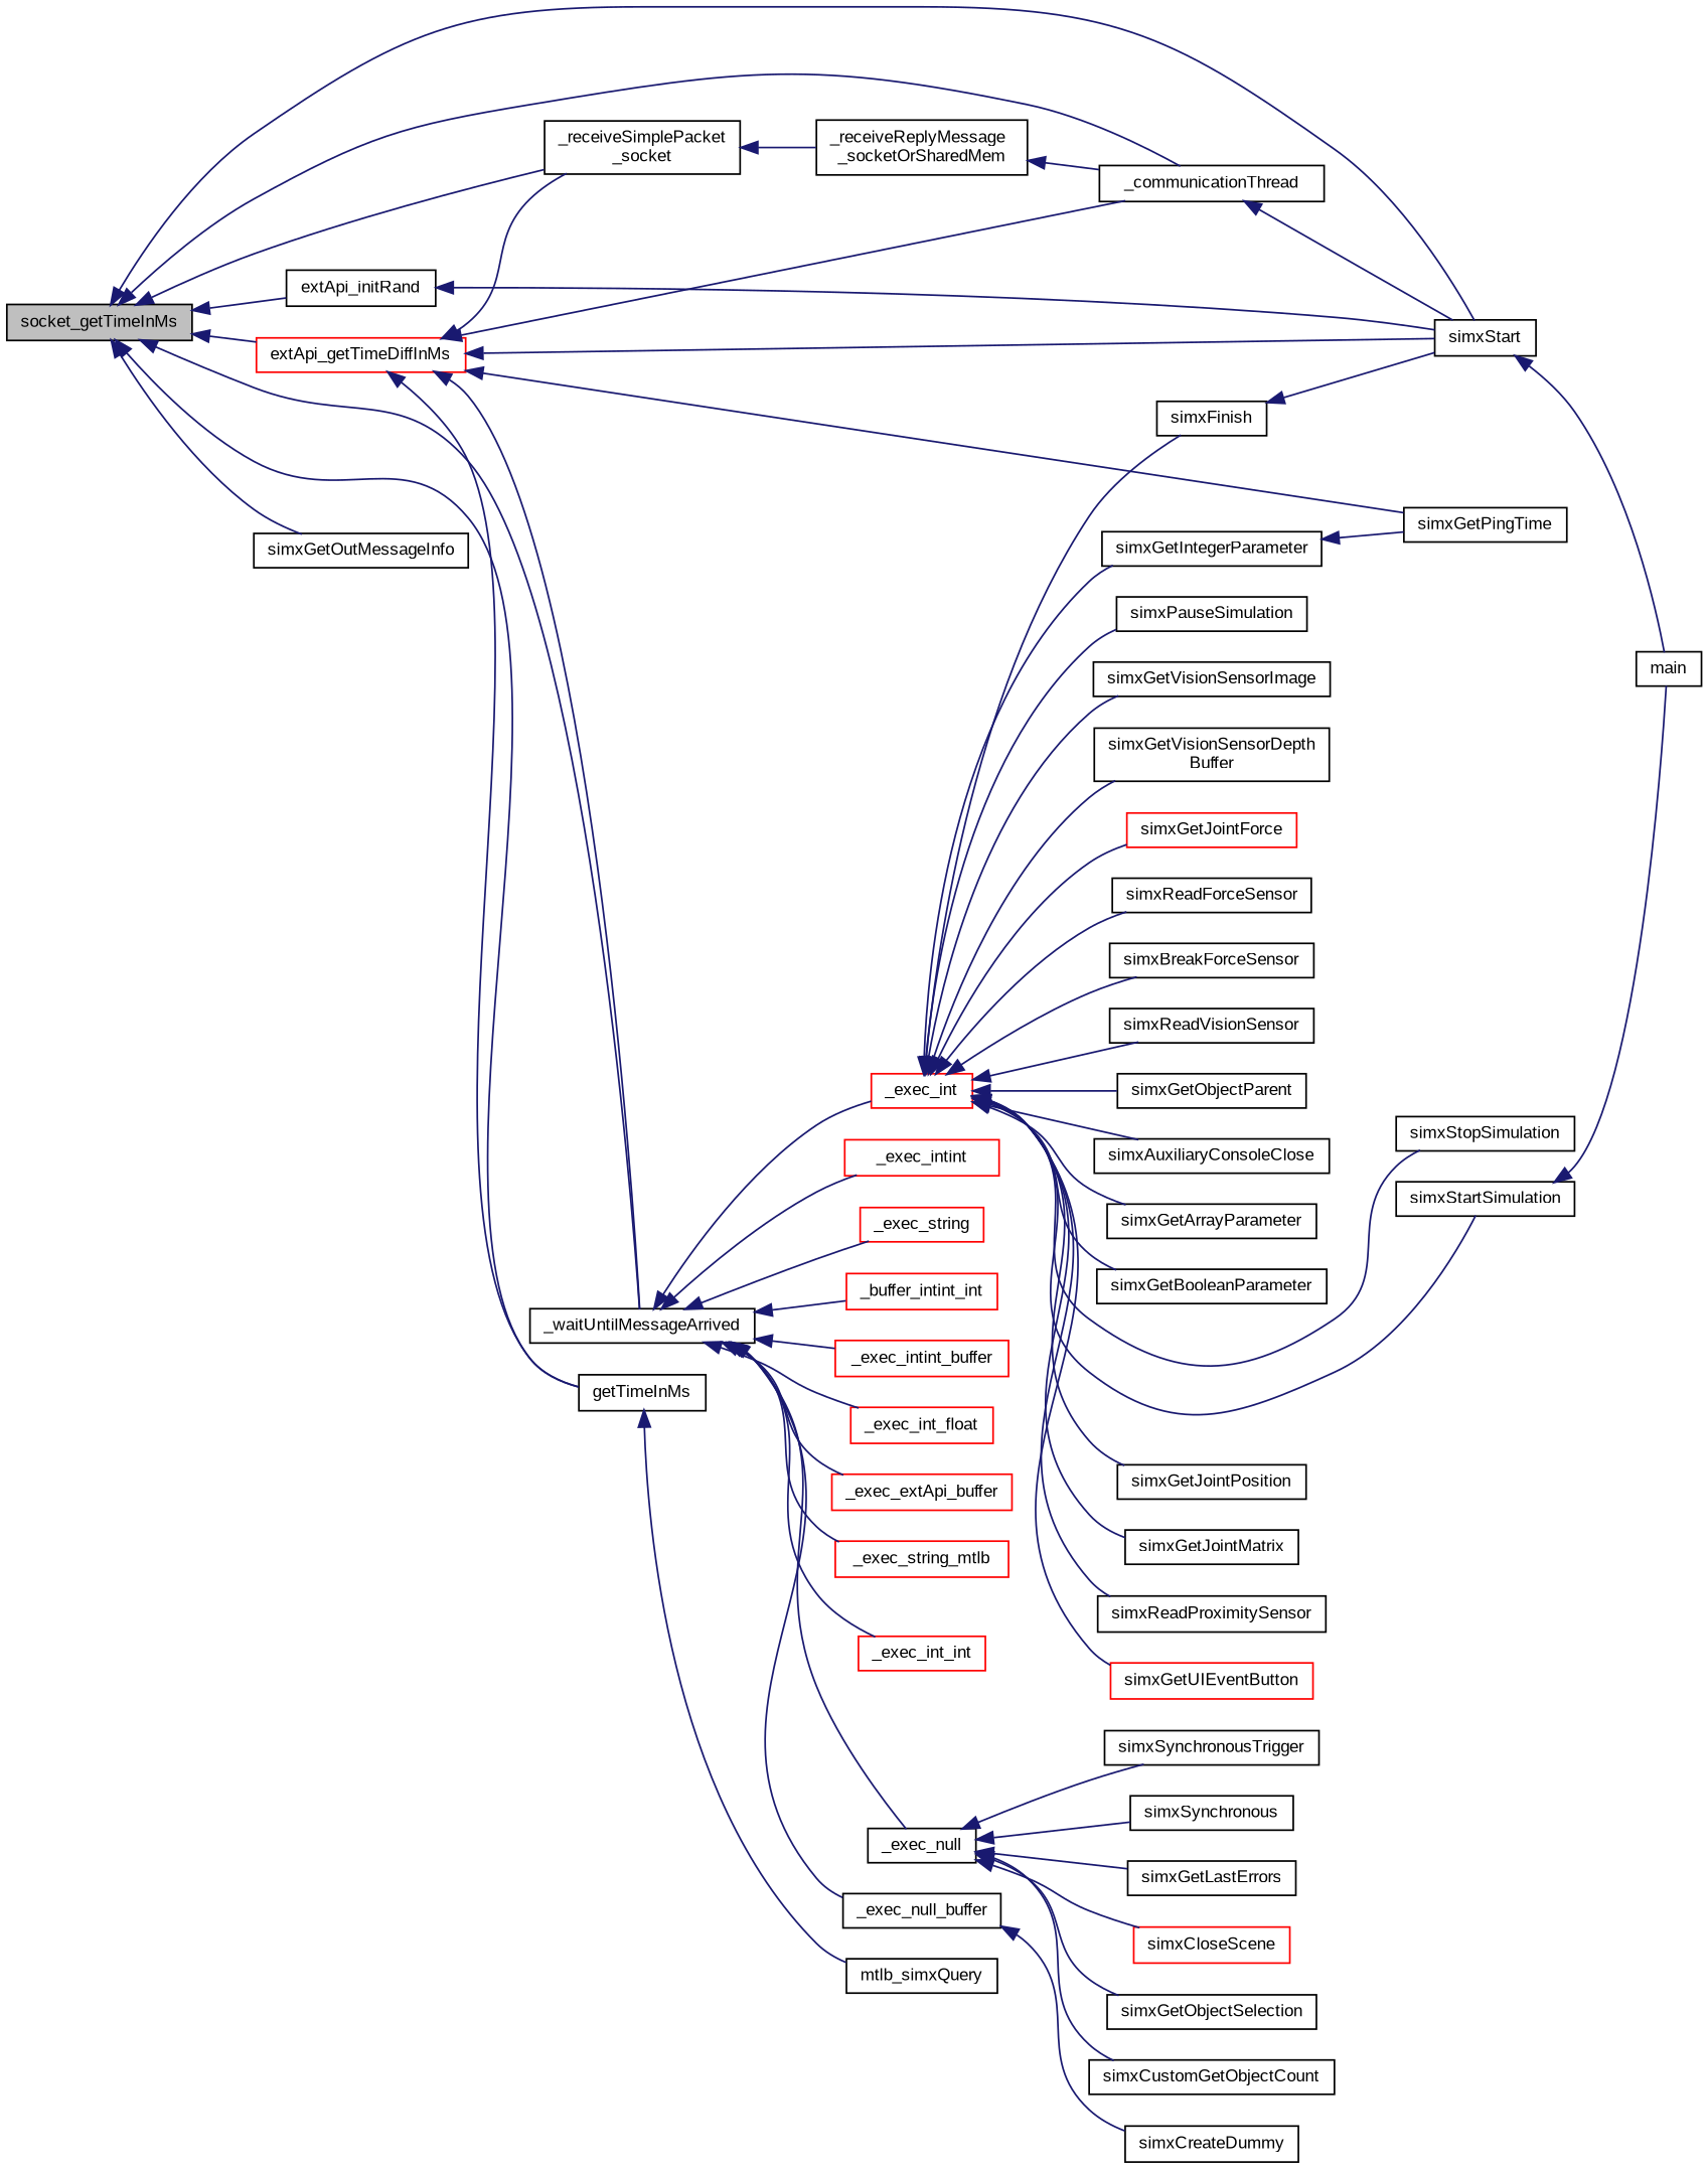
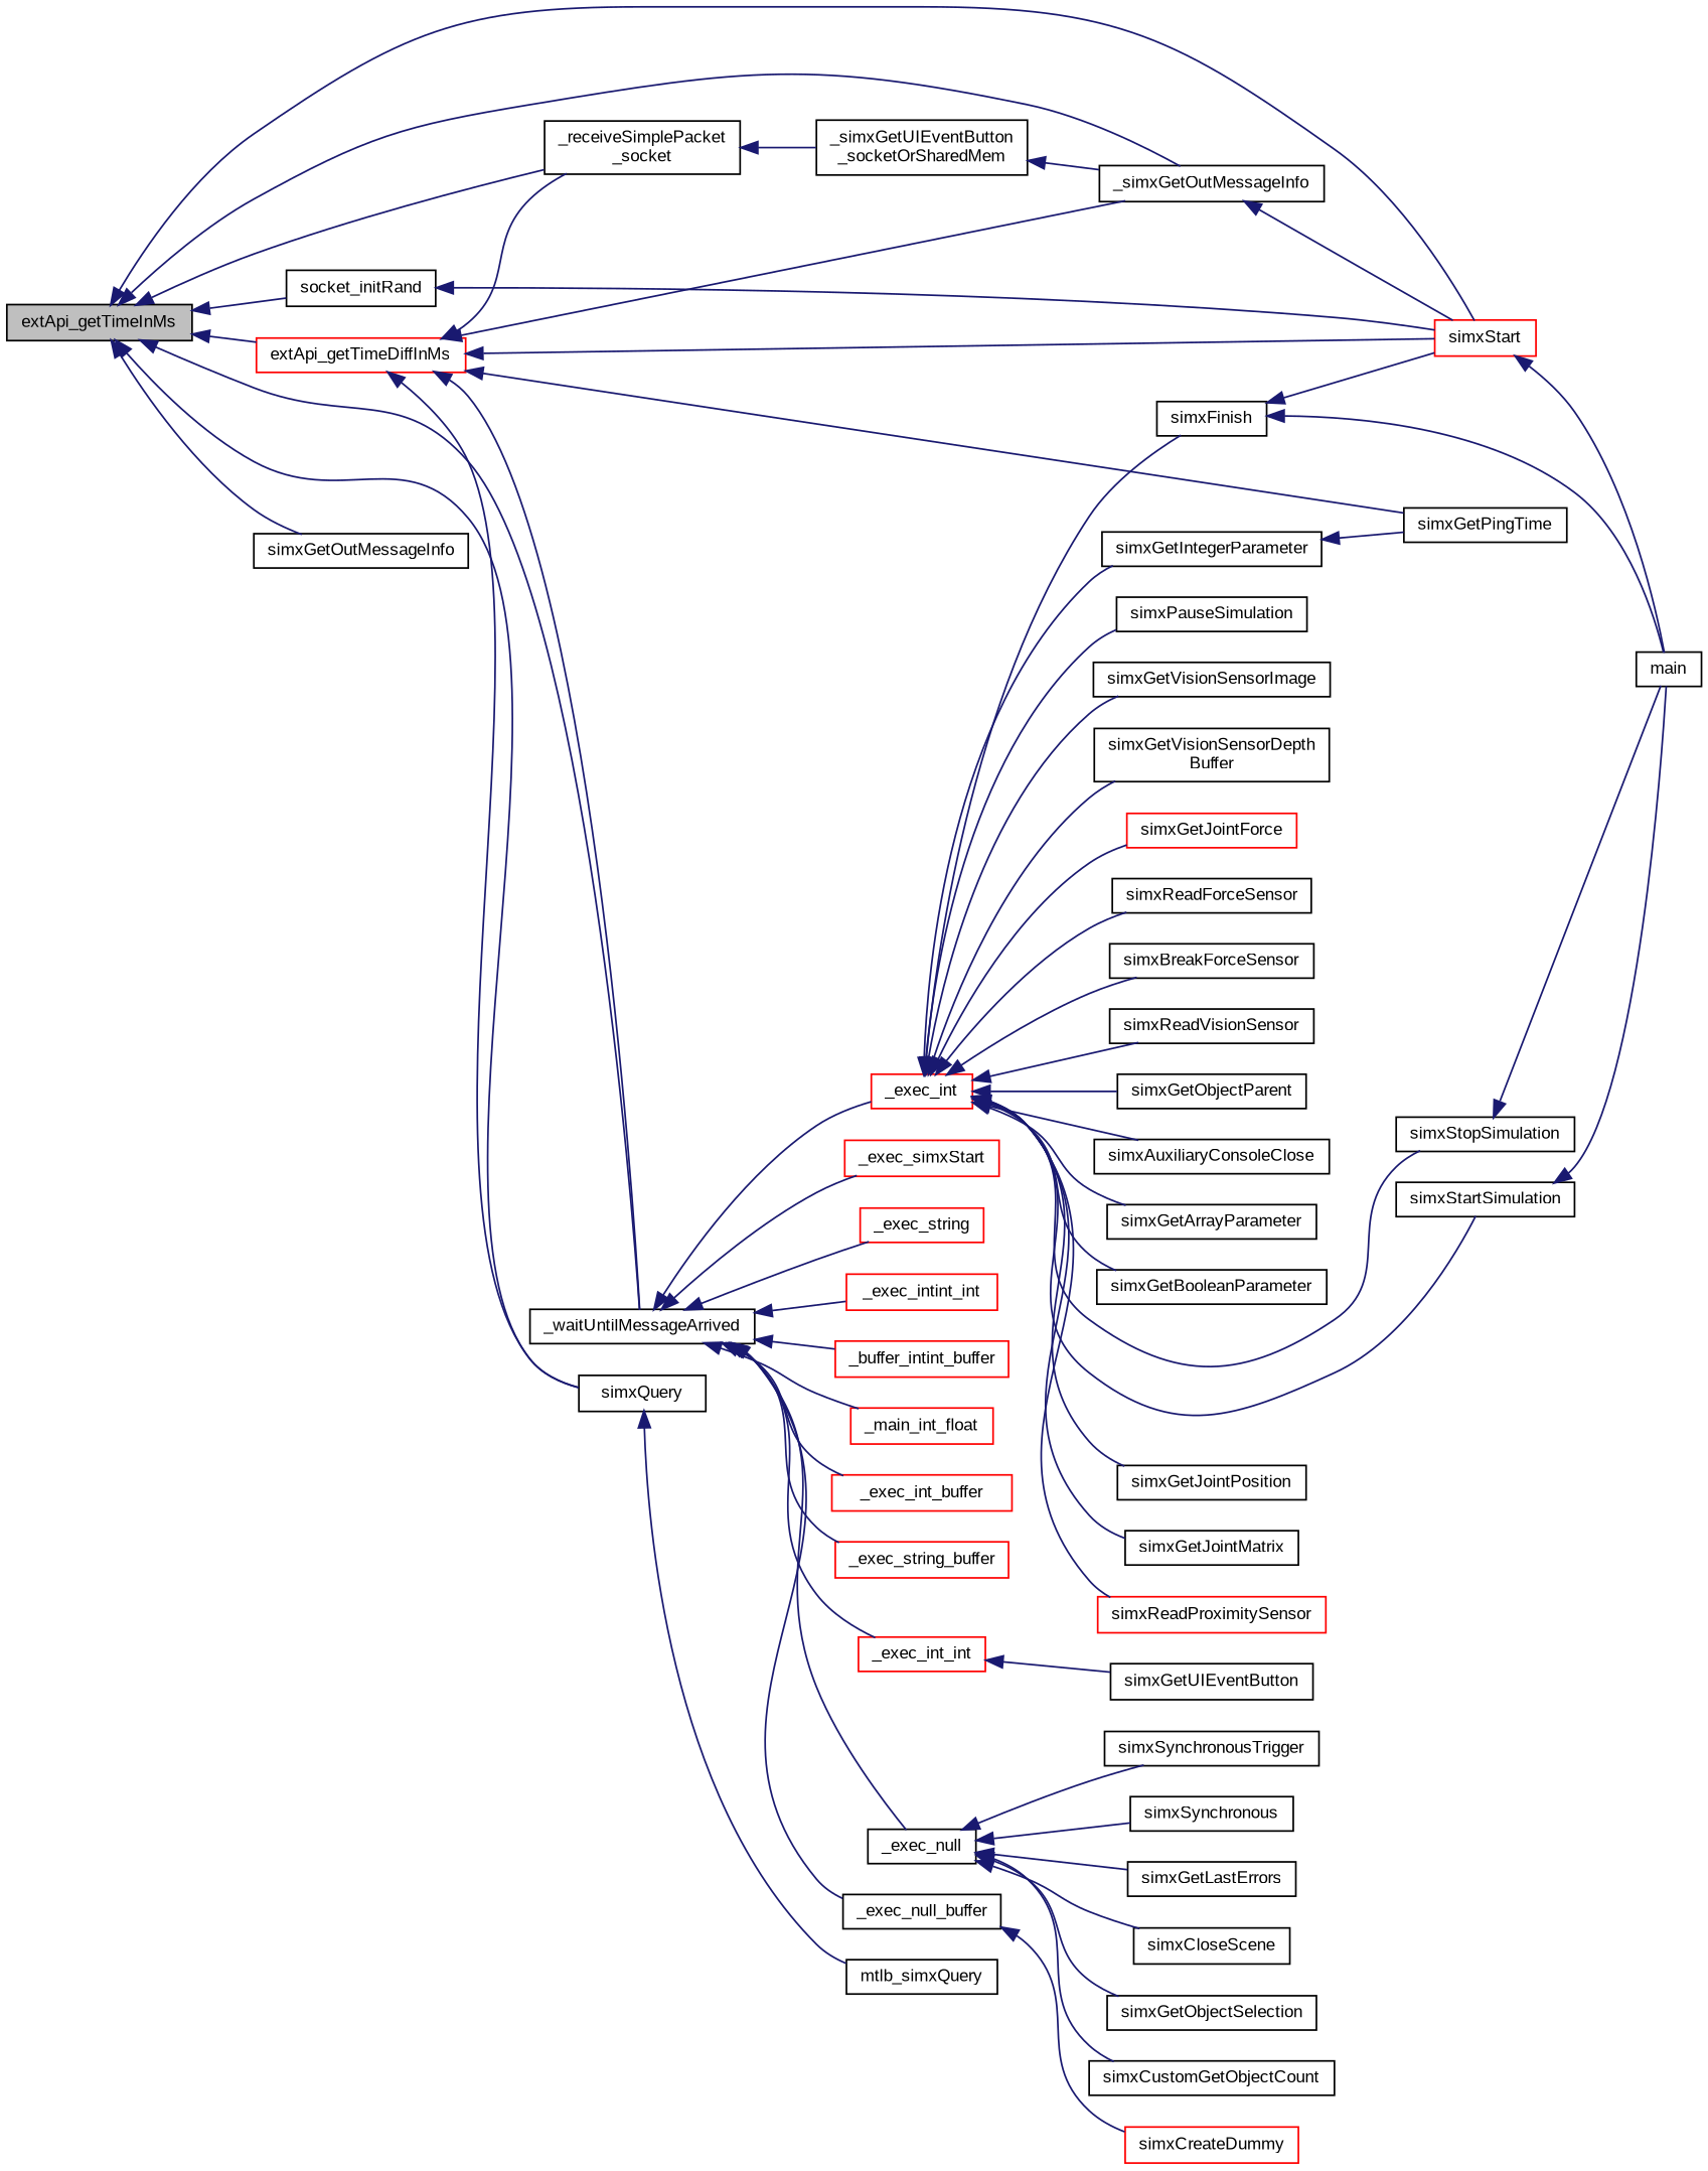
  digraph {
    fontname="Liberation Sans"
    rankdir=LR
    node [color=black fillcolor=white fontname="Liberation Sans" fontsize=10 shape=record style=filled]
    edge [color=midnightblue dir=back fontname="Liberation Sans" fontsize=10 labelfontname=Helvetica labelfontsize=10 style=solid]
-   n1 [fillcolor=grey75 fontcolor=black height=0.2 label=socket_getTimeInMs width=0.4]
-   n2 [height=0.2 label=simxStart width=0.4]
+   n1 [fillcolor=grey75 fontcolor=black height=0.2 label=extApi_getTimeInMs width=0.4]
+   n2 [color=red height=0.2 label=simxStart width=0.4]
    n3 [height=0.2 label=_waitUntilMessageArrived width=0.4]
    n4 [height=0.2 label="_receiveSimplePacket\l_socket" width=0.4]
-   n5 [height=0.2 label=_communicationThread width=0.4]
+   n5 [height=0.2 label=_simxGetOutMessageInfo width=0.4]
    n6 [height=0.2 label=simxGetOutMessageInfo width=0.4]
-   n7 [height=0.2 label=getTimeInMs width=0.4]
+   n7 [height=0.2 label=simxQuery width=0.4]
    n8 [color=red height=0.2 label=extApi_getTimeDiffInMs width=0.4]
-   n9 [height=0.2 label=extApi_initRand width=0.4]
+   n9 [height=0.2 label=socket_initRand width=0.4]
    n10 [height=0.2 label=main width=0.4]
    n11 [height=0.2 label=_exec_null width=0.4]
    n12 [height=0.2 label=_exec_null_buffer width=0.4]
    n13 [color=red height=0.2 label=_exec_int width=0.4]
-   n14 [color=red height=0.2 label=_exec_intint width=0.4]
+   n14 [color=red height=0.2 label=_exec_simxStart width=0.4]
    n15 [color=red height=0.2 label=_exec_string width=0.4]
    n16 [color=red height=0.2 label=_exec_int_int width=0.4]
-   n17 [color=red height=0.2 label=_buffer_intint_int width=0.4]
-   n18 [color=red height=0.2 label=_exec_intint_buffer width=0.4]
-   n19 [color=red height=0.2 label=_exec_int_float width=0.4]
-   n20 [color=red height=0.2 label=_exec_extApi_buffer width=0.4]
-   n21 [color=red height=0.2 label=_exec_string_mtlb width=0.4]
+   n17 [color=red height=0.2 label=_exec_intint_int width=0.4]
+   n18 [color=red height=0.2 label=_buffer_intint_buffer width=0.4]
+   n19 [color=red height=0.2 label=_main_int_float width=0.4]
+   n20 [color=red height=0.2 label=_exec_int_buffer width=0.4]
+   n21 [color=red height=0.2 label=_exec_string_buffer width=0.4]
    n22 [height=0.2 label=simxGetPingTime width=0.4]
-   n23 [height=0.2 label="_receiveReplyMessage\l_socketOrSharedMem" width=0.4]
+   n23 [height=0.2 label="_simxGetUIEventButton\l_socketOrSharedMem" width=0.4]
    n24 [height=0.2 label=mtlb_simxQuery width=0.4]
    n25 [height=0.2 label=simxSynchronousTrigger width=0.4]
    n26 [height=0.2 label=simxSynchronous width=0.4]
    n27 [height=0.2 label=simxGetLastErrors width=0.4]
-   n28 [color=red height=0.2 label=simxCloseScene width=0.4]
+   n28 [height=0.2 label=simxCloseScene width=0.4]
    n29 [height=0.2 label=simxGetObjectSelection width=0.4]
    n30 [height=0.2 label=simxCustomGetObjectCount width=0.4]
-   n31 [height=0.2 label=simxCreateDummy width=0.4]
+   n31 [color=red height=0.2 label=simxCreateDummy width=0.4]
    n32 [height=0.2 label=simxFinish width=0.4]
    n33 [height=0.2 label=simxGetJointPosition width=0.4]
    n34 [height=0.2 label=simxGetJointMatrix width=0.4]
-   n35 [height=0.2 label=simxReadProximitySensor width=0.4]
+   n35 [color=red height=0.2 label=simxReadProximitySensor width=0.4]
    n36 [height=0.2 label=simxStartSimulation width=0.4]
    n37 [height=0.2 label=simxPauseSimulation width=0.4]
    n38 [height=0.2 label=simxStopSimulation width=0.4]
    n39 [height=0.2 label=simxGetVisionSensorImage width=0.4]
    n40 [height=0.2 label="simxGetVisionSensorDepth\lBuffer" width=0.4]
    n41 [color=red height=0.2 label=simxGetJointForce width=0.4]
    n42 [height=0.2 label=simxReadForceSensor width=0.4]
    n43 [height=0.2 label=simxBreakForceSensor width=0.4]
    n44 [height=0.2 label=simxReadVisionSensor width=0.4]
    n45 [height=0.2 label=simxGetObjectParent width=0.4]
-   n46 [color=red height=0.2 label=simxGetUIEventButton width=0.4]
+   n46 [height=0.2 label=simxGetUIEventButton width=0.4]
    n47 [height=0.2 label=simxAuxiliaryConsoleClose width=0.4]
    n48 [height=0.2 label=simxGetArrayParameter width=0.4]
    n49 [height=0.2 label=simxGetBooleanParameter width=0.4]
    n50 [height=0.2 label=simxGetIntegerParameter width=0.4]
    n1 -> n2
    n1 -> n3
    n1 -> n4
    n1 -> n5
    n1 -> n6
    n1 -> n7
    n1 -> n8
    n1 -> n9
    n2 -> n10
    n3 -> n11
    n3 -> n12
    n3 -> n13
    n3 -> n14
    n3 -> n15
    n3 -> n16
    n3 -> n17
    n3 -> n18
    n3 -> n19
    n3 -> n20
    n3 -> n21
    n4 -> n23
    n5 -> n2
    n7 -> n24
    n8 -> n2
    n8 -> n3
    n8 -> n4
    n8 -> n5
    n8 -> n7
    n8 -> n22
    n9 -> n2
    n11 -> n25
    n11 -> n26
    n11 -> n27
    n11 -> n28
    n11 -> n29
    n11 -> n30
    n12 -> n31
    n13 -> n32
    n13 -> n33
    n13 -> n34
    n13 -> n35
    n13 -> n36
    n13 -> n37
    n13 -> n38
    n13 -> n39
    n13 -> n40
    n13 -> n41
    n13 -> n42
    n13 -> n43
    n13 -> n44
    n13 -> n45
-   n13 -> n46
+   n16 -> n46
    n13 -> n47
    n13 -> n48
    n13 -> n49
    n13 -> n50
    n23 -> n5
    n32 -> n2
+   n32 -> n10
    n36 -> n10
+   n38 -> n10
    n50 -> n22
  }
